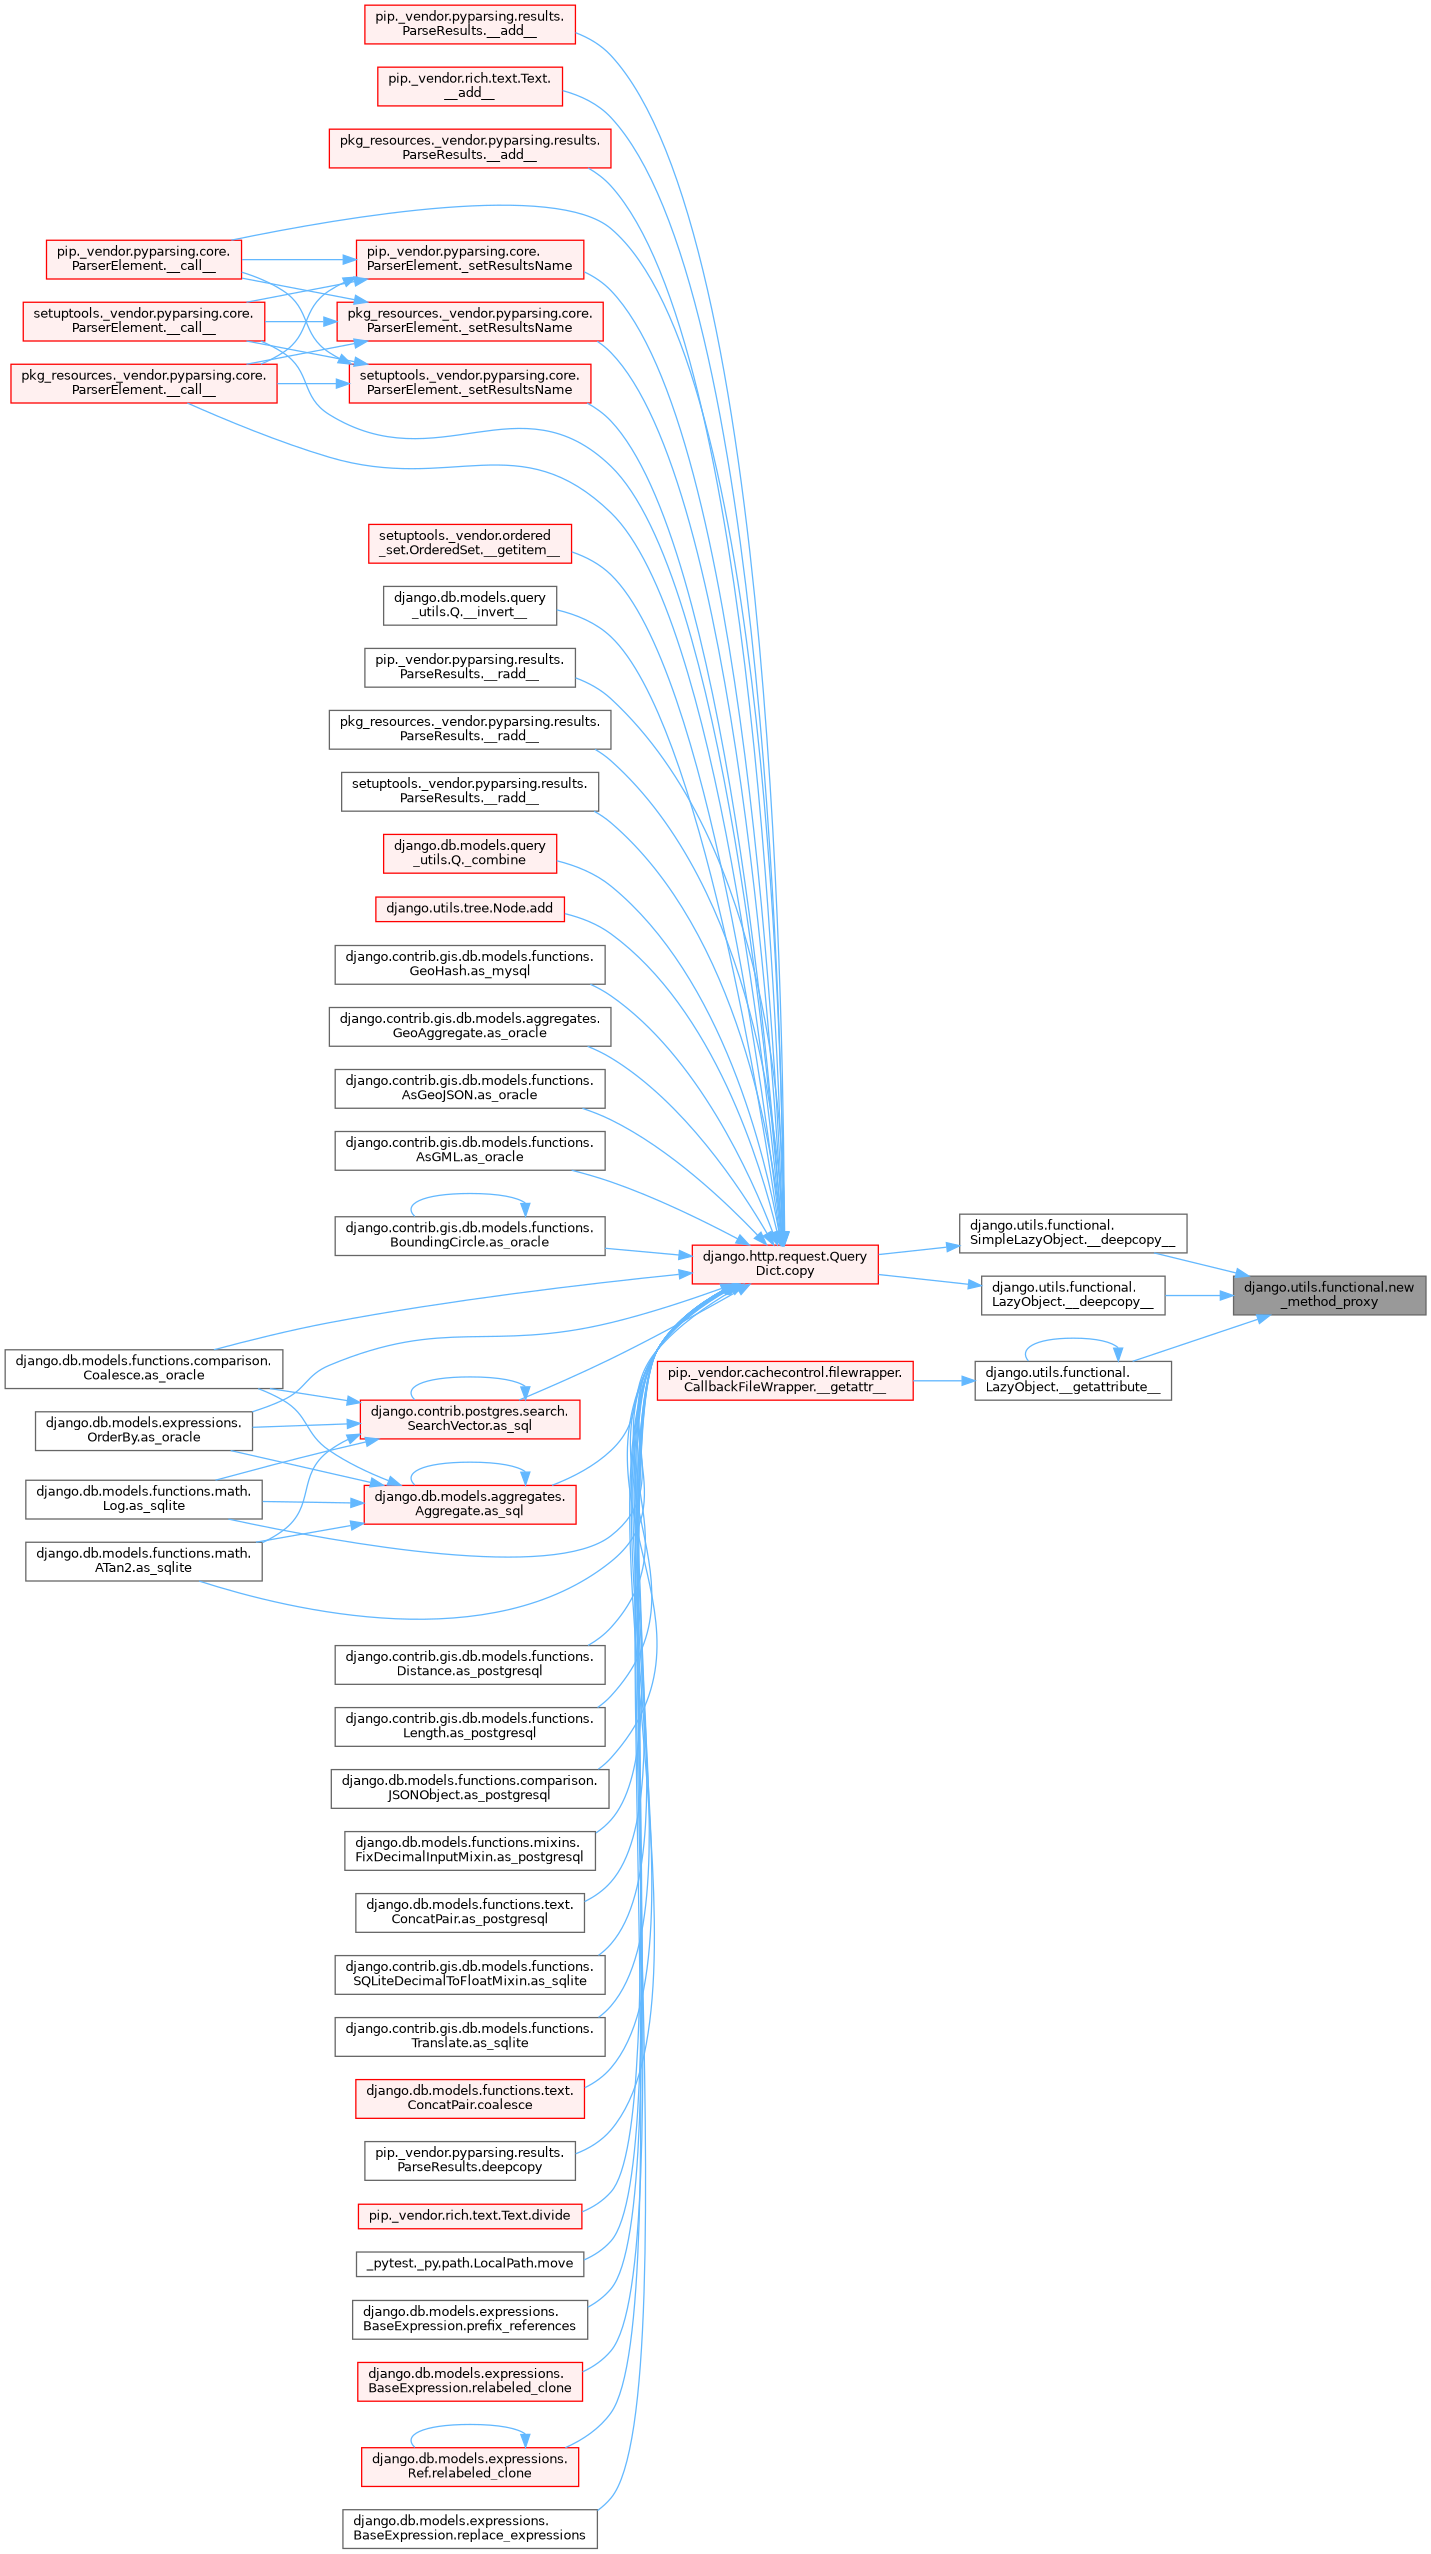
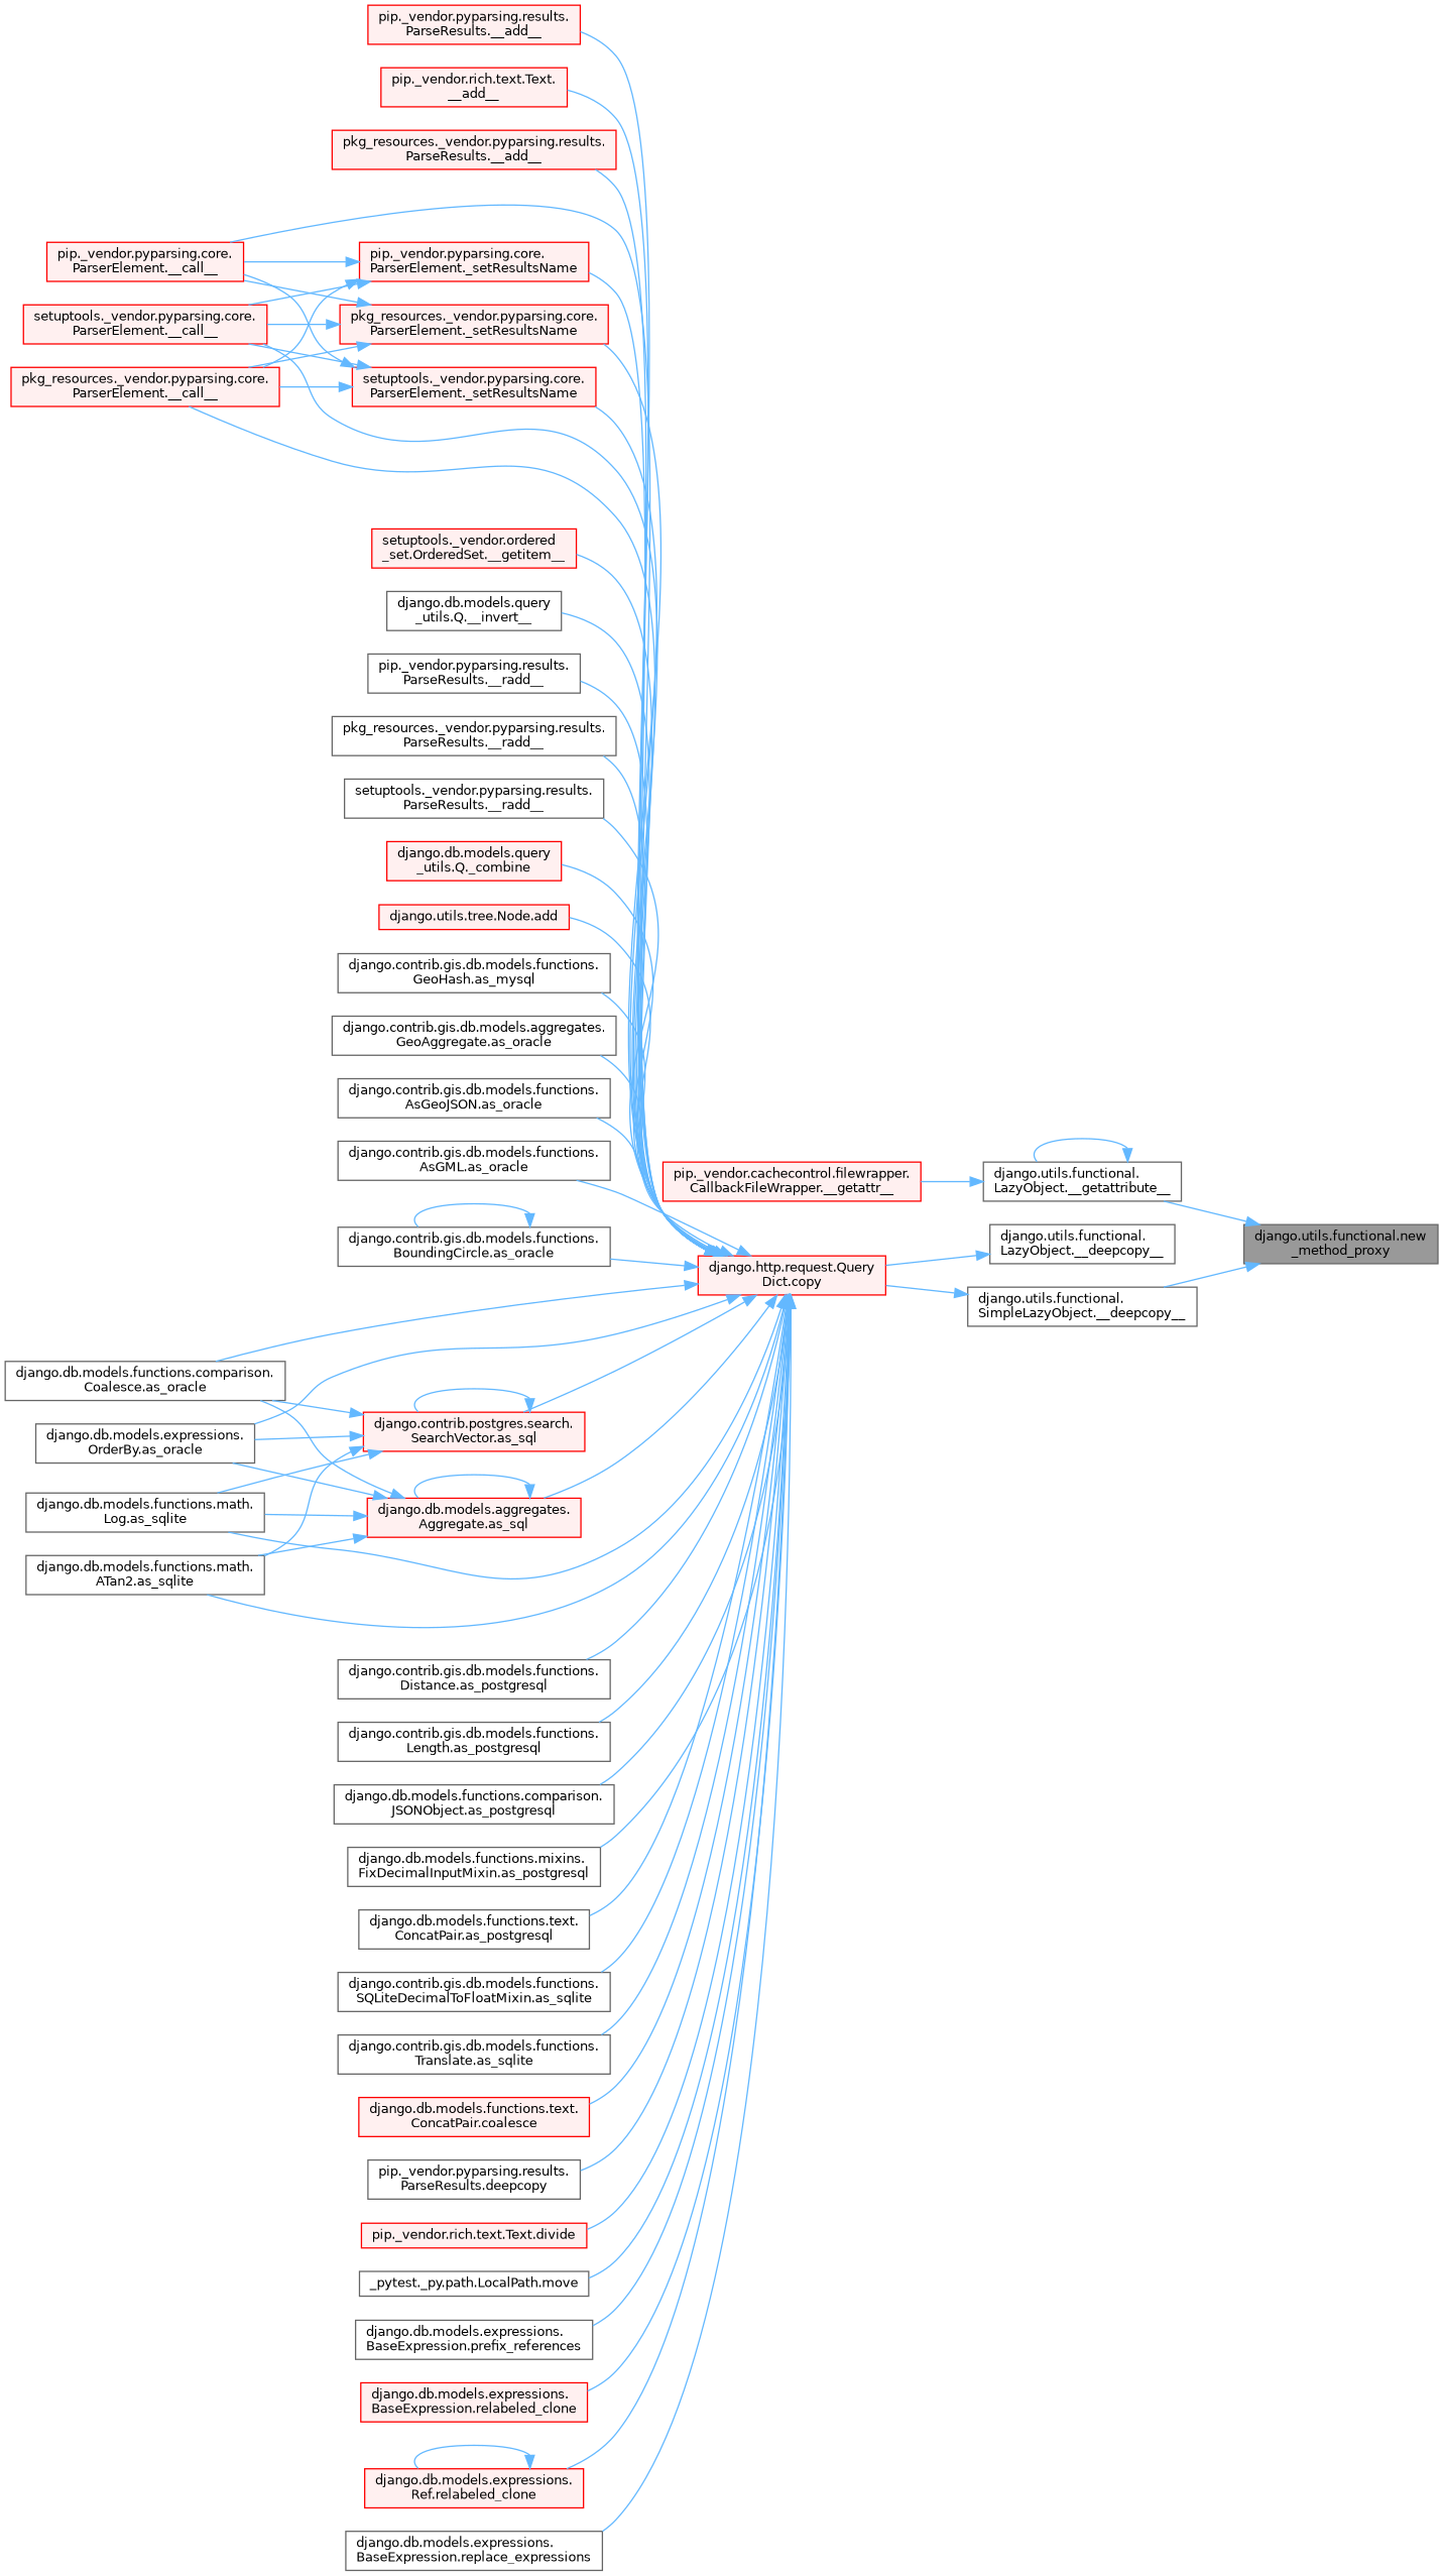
  digraph {
    rankdir=RL
    node [color=grey40 fillcolor=white fontname=Helvetica fontsize=10 shape=box style=filled]
    edge [color=steelblue1 dir=back fontname=Helvetica fontsize=10 labelfontname=Helvetica labelfontsize=10 style=solid]
    n1 [color=gray40 fillcolor=grey60 fontcolor=black height=0.2 label="django.utils.functional.new\l_method_proxy" width=0.4]
    n2 [height=0.2 label="django.utils.functional.\lLazyObject.__deepcopy__" width=0.4]
    n3 [height=0.2 label="django.utils.functional.\lSimpleLazyObject.__deepcopy__" width=0.4]
    n4 [height=0.2 label="django.utils.functional.\lLazyObject.__getattribute__" width=0.4]
    n5 [color=red fillcolor="#FFF0F0" height=0.2 label="django.http.request.Query\lDict.copy" width=0.4]
    n6 [color=red fillcolor="#FFF0F0" height=0.2 label="pip._vendor.cachecontrol.filewrapper.\lCallbackFileWrapper.__getattr__" width=0.4]
    n7 [color=red fillcolor="#FFF0F0" height=0.2 label="pip._vendor.pyparsing.results.\lParseResults.__add__" width=0.4]
    n8 [color=red fillcolor="#FFF0F0" height=0.2 label="pip._vendor.rich.text.Text.\l__add__" width=0.4]
    n9 [color=red fillcolor="#FFF0F0" height=0.2 label="pkg_resources._vendor.pyparsing.results.\lParseResults.__add__" width=0.4]
    n10 [color=red fillcolor="#FFF0F0" height=0.2 label="pip._vendor.pyparsing.core.\lParserElement.__call__" width=0.4]
    n11 [color=red fillcolor="#FFF0F0" height=0.2 label="pkg_resources._vendor.pyparsing.core.\lParserElement.__call__" width=0.4]
    n12 [color=red fillcolor="#FFF0F0" height=0.2 label="setuptools._vendor.pyparsing.core.\lParserElement.__call__" width=0.4]
    n13 [color=red fillcolor="#FFF0F0" height=0.2 label="setuptools._vendor.ordered\l_set.OrderedSet.__getitem__" width=0.4]
    n14 [height=0.2 label="django.db.models.query\l_utils.Q.__invert__" width=0.4]
    n15 [height=0.2 label="pip._vendor.pyparsing.results.\lParseResults.__radd__" width=0.4]
    n16 [height=0.2 label="pkg_resources._vendor.pyparsing.results.\lParseResults.__radd__" width=0.4]
    n17 [height=0.2 label="setuptools._vendor.pyparsing.results.\lParseResults.__radd__" width=0.4]
    n18 [color=red fillcolor="#FFF0F0" height=0.2 label="django.db.models.query\l_utils.Q._combine" width=0.4]
    n19 [color=red fillcolor="#FFF0F0" height=0.2 label="pip._vendor.pyparsing.core.\lParserElement._setResultsName" width=0.4]
    n20 [color=red fillcolor="#FFF0F0" height=0.2 label="pkg_resources._vendor.pyparsing.core.\lParserElement._setResultsName" width=0.4]
    n21 [color=red fillcolor="#FFF0F0" height=0.2 label="setuptools._vendor.pyparsing.core.\lParserElement._setResultsName" width=0.4]
    n22 [color=red fillcolor="#FFF0F0" height=0.2 label="django.utils.tree.Node.add" width=0.4]
    n23 [height=0.2 label="django.contrib.gis.db.models.functions.\lGeoHash.as_mysql" width=0.4]
    n24 [height=0.2 label="django.contrib.gis.db.models.aggregates.\lGeoAggregate.as_oracle" width=0.4]
    n25 [height=0.2 label="django.contrib.gis.db.models.functions.\lAsGeoJSON.as_oracle" width=0.4]
    n26 [height=0.2 label="django.contrib.gis.db.models.functions.\lAsGML.as_oracle" width=0.4]
    n27 [height=0.2 label="django.contrib.gis.db.models.functions.\lBoundingCircle.as_oracle" width=0.4]
    n28 [height=0.2 label="django.db.models.expressions.\lOrderBy.as_oracle" width=0.4]
    n29 [height=0.2 label="django.db.models.functions.comparison.\lCoalesce.as_oracle" width=0.4]
    n30 [height=0.2 label="django.contrib.gis.db.models.functions.\lDistance.as_postgresql" width=0.4]
    n31 [height=0.2 label="django.contrib.gis.db.models.functions.\lLength.as_postgresql" width=0.4]
    n32 [height=0.2 label="django.db.models.functions.comparison.\lJSONObject.as_postgresql" width=0.4]
    n33 [height=0.2 label="django.db.models.functions.mixins.\lFixDecimalInputMixin.as_postgresql" width=0.4]
    n34 [height=0.2 label="django.db.models.functions.text.\lConcatPair.as_postgresql" width=0.4]
    n35 [color=red fillcolor="#FFF0F0" height=0.2 label="django.contrib.postgres.search.\lSearchVector.as_sql" width=0.4]
    n36 [height=0.2 label="django.db.models.functions.math.\lATan2.as_sqlite" width=0.4]
    n37 [height=0.2 label="django.db.models.functions.math.\lLog.as_sqlite" width=0.4]
    n38 [color=red fillcolor="#FFF0F0" height=0.2 label="django.db.models.aggregates.\lAggregate.as_sql" width=0.4]
    n39 [height=0.2 label="django.contrib.gis.db.models.functions.\lSQLiteDecimalToFloatMixin.as_sqlite" width=0.4]
    n40 [height=0.2 label="django.contrib.gis.db.models.functions.\lTranslate.as_sqlite" width=0.4]
    n41 [color=red fillcolor="#FFF0F0" height=0.2 label="django.db.models.functions.text.\lConcatPair.coalesce" width=0.4]
    n42 [height=0.2 label="pip._vendor.pyparsing.results.\lParseResults.deepcopy" width=0.4]
    n43 [color=red fillcolor="#FFF0F0" height=0.2 label="pip._vendor.rich.text.Text.divide" width=0.4]
    n44 [height=0.2 label="_pytest._py.path.LocalPath.move" width=0.4]
    n45 [height=0.2 label="django.db.models.expressions.\lBaseExpression.prefix_references" width=0.4]
    n46 [color=red fillcolor="#FFF0F0" height=0.2 label="django.db.models.expressions.\lBaseExpression.relabeled_clone" width=0.4]
    n47 [color=red fillcolor="#FFF0F0" height=0.2 label="django.db.models.expressions.\lRef.relabeled_clone" width=0.4]
    n48 [height=0.2 label="django.db.models.expressions.\lBaseExpression.replace_expressions" width=0.4]
-   n1 -> n2
    n1 -> n3
    n1 -> n4
    n2 -> n5
    n3 -> n5
    n4 -> n4
    n4 -> n6
    n5 -> n7
    n5 -> n8
    n5 -> n9
    n5 -> n10
    n5 -> n11
    n5 -> n12
    n5 -> n13
    n5 -> n14
    n5 -> n15
    n5 -> n16
    n5 -> n17
    n5 -> n18
    n5 -> n19
    n5 -> n20
    n5 -> n21
    n5 -> n22
    n5 -> n23
    n5 -> n24
    n5 -> n25
    n5 -> n26
    n5 -> n27
    n5 -> n28
    n5 -> n29
    n5 -> n30
    n5 -> n31
    n5 -> n32
    n5 -> n33
    n5 -> n34
    n5 -> n35
    n5 -> n36
    n5 -> n37
    n5 -> n38
    n5 -> n39
    n5 -> n40
    n5 -> n41
    n5 -> n42
    n5 -> n43
    n5 -> n44
    n5 -> n45
    n5 -> n46
    n5 -> n47
    n5 -> n48
    n19 -> n10
    n19 -> n11
    n19 -> n12
    n20 -> n10
    n20 -> n11
    n20 -> n12
    n21 -> n10
    n21 -> n11
    n21 -> n12
    n27 -> n27
    n35 -> n28
    n35 -> n29
    n35 -> n35
    n35 -> n36
    n35 -> n37
    n38 -> n28
    n38 -> n29
    n38 -> n36
    n38 -> n37
    n38 -> n38
    n47 -> n47
  }
